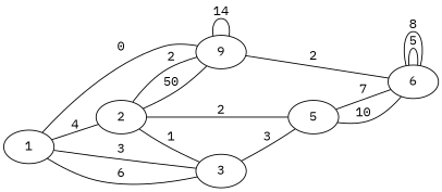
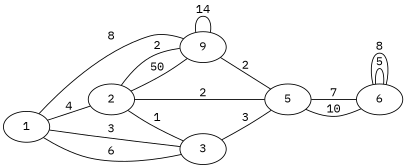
  graph {
    fontname="IBM Plex Mono"
    rankdir=LR
    node [fontname="IBM Plex Mono"]
    edge [fontname="IBM Plex Mono"]
    1
    2
    3
    n4 [label=9]
    5
    6
    1 -- 2 [label=4]
    1 -- 3 [label=3]
    1 -- 3 [label=6]
-   1 -- n4 [label=0]
+   1 -- n4 [label=8]
    2 -- 3 [label=1]
    2 -- n4 [label=2]
    2 -- n4 [label=50]
    2 -- 5 [label=2]
    3 -- 5 [label=3]
    n4 -- n4 [label=14]
-   n4 -- 6 [label=2]
+   n4 -- 5 [label=2]
    5 -- 6 [label=7]
    5 -- 6 [label=10]
    6 -- 6 [label=5]
    6 -- 6 [label=8]
  }
